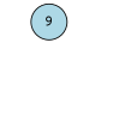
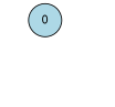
  digraph {
    fontname="Courier Prime"
    node [fixedsize=true fontname="Courier Prime" shape=circle style=invis]
    edge [style=invis fontname="Courier Prime"]
-   9 [fillcolor=lightblue style=filled]
+   9 [fillcolor=lightblue style=filled label=0]
    n2 [label=X]
    n3 [label=X]
    n4 [label=X]
    9 -> n2
    9 -> n3
  }
